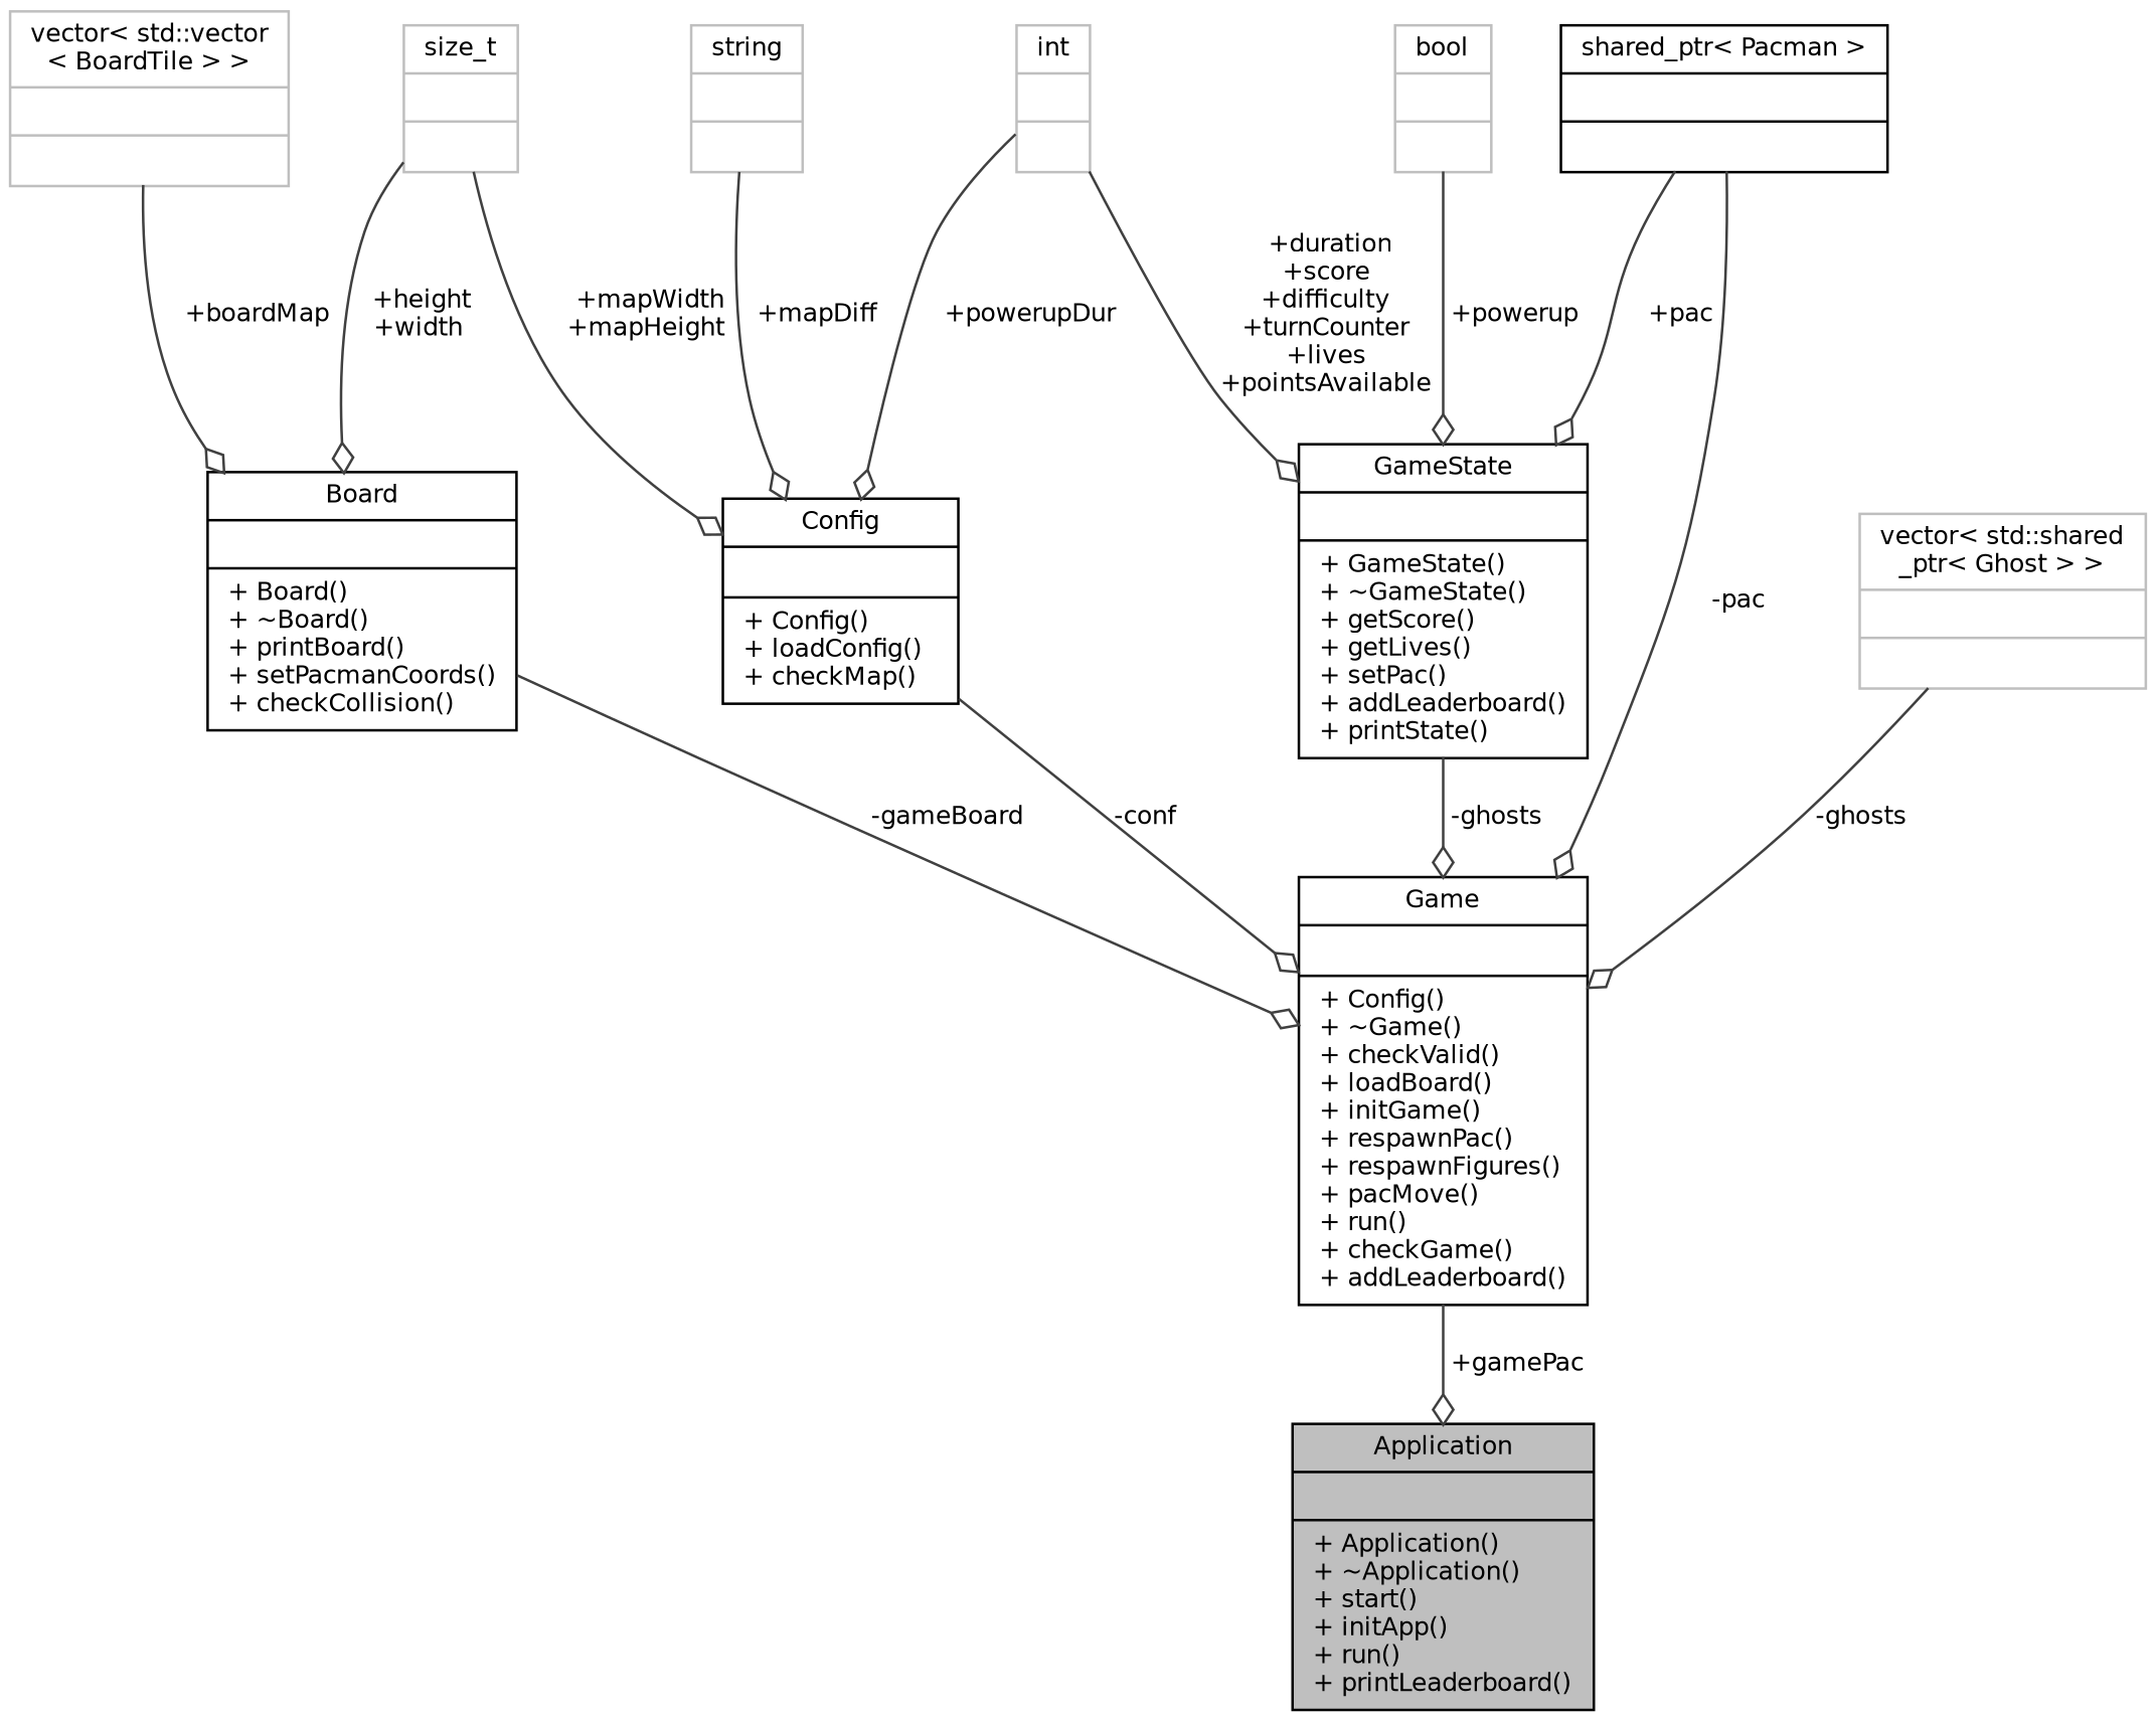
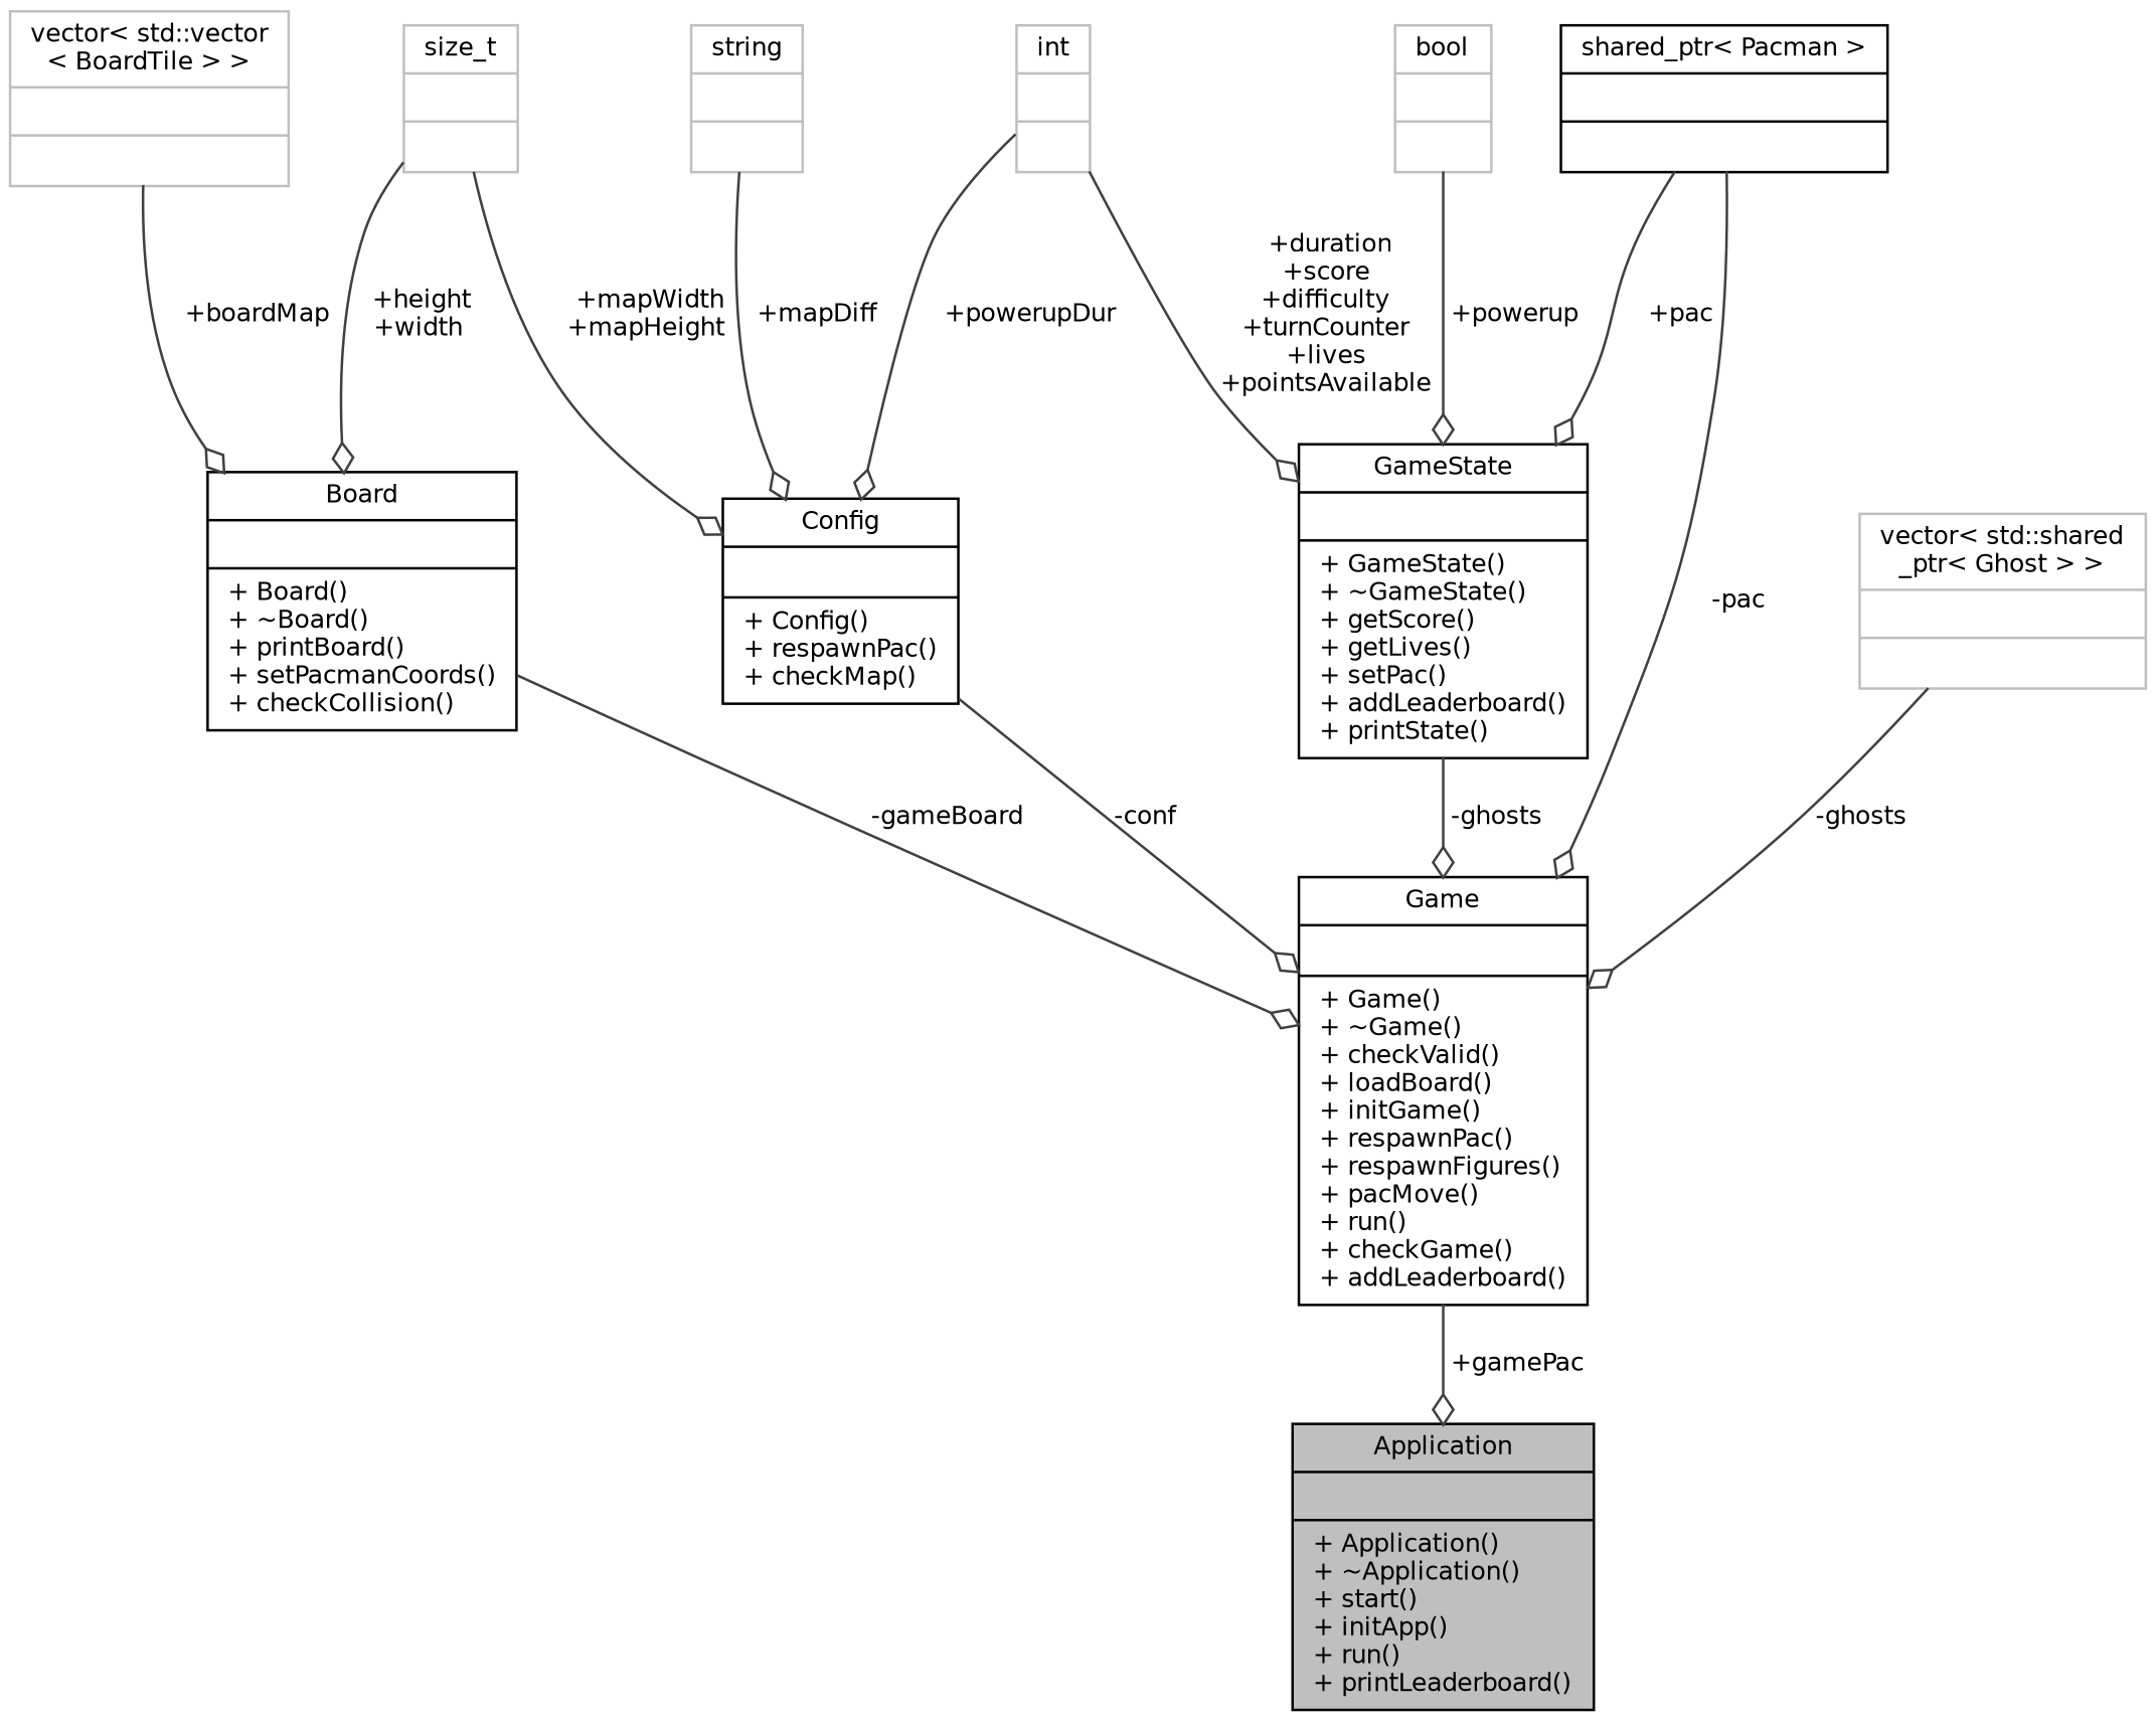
  digraph {
    node [color=black fillcolor=white fontname=Helvetica fontsize=10 shape=record style=filled]
    edge [arrowhead=odiamond color=grey25 fontname=Helvetica fontsize=10 labelfontname=Helvetica labelfontsize=10 style=solid]
    n1 [fillcolor=grey75 fontcolor=black height=0.2 label="{Application\n||+ Application()\l+ ~Application()\l+ start()\l+ initApp()\l+ run()\l+ printLeaderboard()\l}" width=0.4]
-   n2 [height=0.2 label="{Game\n||+ Config()\l+ ~Game()\l+ checkValid()\l+ loadBoard()\l+ initGame()\l+ respawnPac()\l+ respawnFigures()\l+ pacMove()\l+ run()\l+ checkGame()\l+ addLeaderboard()\l}" width=0.4]
-   n3 [height=0.2 label="{Config\n||+ Config()\l+ loadConfig()\l+ checkMap()\l}" width=0.4]
+   n2 [height=0.2 label="{Game\n||+ Game()\l+ ~Game()\l+ checkValid()\l+ loadBoard()\l+ initGame()\l+ respawnPac()\l+ respawnFigures()\l+ pacMove()\l+ run()\l+ checkGame()\l+ addLeaderboard()\l}" width=0.4]
+   n3 [height=0.2 label="{Config\n||+ Config()\l+ respawnPac()\l+ checkMap()\l}" width=0.4]
    n4 [color=grey75 height=0.2 label="{size_t\n||}" width=0.4]
    n5 [height=0.2 label="{Board\n||+ Board()\l+ ~Board()\l+ printBoard()\l+ setPacmanCoords()\l+ checkCollision()\l}" width=0.4]
    n6 [color=grey75 height=0.2 label="{int\n||}" width=0.4]
    n7 [height=0.2 label="{GameState\n||+ GameState()\l+ ~GameState()\l+ getScore()\l+ getLives()\l+ setPac()\l+ addLeaderboard()\l+ printState()\l}" width=0.4]
    n8 [color=grey75 height=0.2 label="{string\n||}" width=0.4]
    n9 [color=grey75 height=0.2 label="{vector\< std::vector\l\< BoardTile \> \>\n||}" width=0.4]
    n10 [height=0.2 label="{shared_ptr\< Pacman \>\n||}" width=0.4]
    n11 [color=grey75 height=0.2 label="{vector\< std::shared\l_ptr\< Ghost \> \>\n||}" width=0.4]
    n12 [color=grey75 height=0.2 label="{bool\n||}" width=0.4]
    n2 -> n1 [label=" +gamePac"]
    n3 -> n2 [label=" -conf"]
    n4 -> n3 [label=" +mapWidth\n+mapHeight"]
    n4 -> n5 [label=" +height\n+width"]
    n5 -> n2 [label=" -gameBoard"]
    n6 -> n3 [label=" +powerupDur"]
    n6 -> n7 [label=" +duration\n+score\n+difficulty\n+turnCounter\n+lives\n+pointsAvailable"]
    n7 -> n2 [label=" -ghosts"]
    n8 -> n3 [label=" +mapDiff"]
    n9 -> n5 [label=" +boardMap"]
    n10 -> n2 [label=" -pac"]
    n10 -> n7 [label=" +pac"]
    n11 -> n2 [label=" -ghosts"]
    n12 -> n7 [label=" +powerup"]
  }
